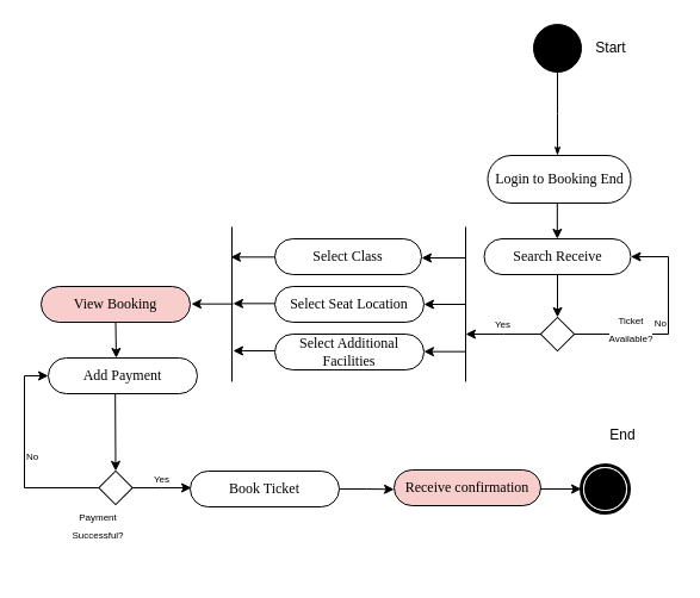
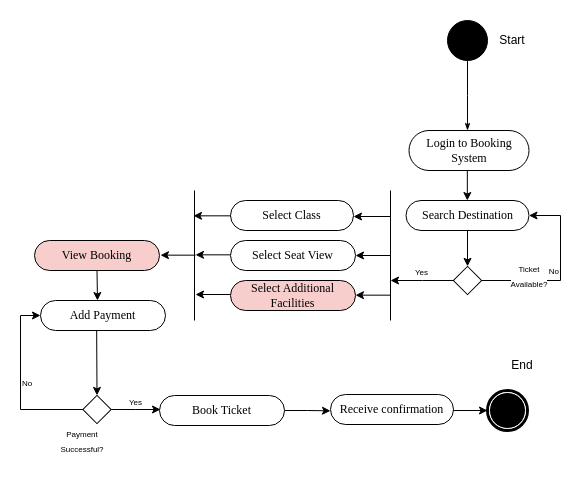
  <mxCell id="0" />
  <mxCell id="1" parent="0" />
  <mxCell id="2" style="edgeStyle=orthogonalEdgeStyle;rounded=0;html=1;labelBackgroundColor=none;startArrow=none;startFill=0;startSize=5;endArrow=classicThin;endFill=1;endSize=5;jettySize=auto;orthogonalLoop=1;strokeWidth=1;fontFamily=Verdana;fontSize=12" parent="1" source="3" edge="1"><mxGeometry relative="1" as="geometry"><mxPoint x="467" as="targetPoint" y="130" /></mxGeometry></mxCell>
  <mxCell id="3" value="S" style="ellipse;whiteSpace=wrap;html=1;rounded=0;shadow=0;comic=0;labelBackgroundColor=none;strokeWidth=1;fillColor=#000000;fontFamily=Verdana;fontSize=12;align=center;" parent="1" vertex="1"><mxGeometry x="447" y="20" width="40" height="40" as="geometry" /></mxCell>
  <mxCell id="4" style="edgeStyle=orthogonalEdgeStyle;rounded=0;orthogonalLoop=1;jettySize=auto;html=1;exitX=0.5;exitY=1;exitDx=0;exitDy=0;startArrow=none;entryX=0;entryY=0;entryDx=0;entryDy=0;" parent="1" source="13" edge="1" target="17"><mxGeometry relative="1" as="geometry"><mxPoint x="467" y="260" as="targetPoint" /></mxGeometry></mxCell>
- <mxCell id="5" value="Login to Booking End" style="rounded=1;whiteSpace=wrap;html=1;shadow=0;comic=0;labelBackgroundColor=none;strokeWidth=1;fontFamily=Verdana;fontSize=12;align=center;arcSize=50;" parent="1" vertex="1"><mxGeometry x="408.5" width="120" height="40" as="geometry" y="130" /></mxCell>
+ <mxCell id="5" value="Login to Booking System" style="rounded=1;whiteSpace=wrap;html=1;shadow=0;comic=0;labelBackgroundColor=none;strokeWidth=1;fontFamily=Verdana;fontSize=12;align=center;arcSize=50;" parent="1" vertex="1"><mxGeometry x="408.5" width="120" height="40" as="geometry" y="130" /></mxCell>
  <mxCell id="6" value="" style="shape=mxgraph.bpmn.shape;html=1;verticalLabelPosition=bottom;labelBackgroundColor=#ffffff;verticalAlign=top;perimeter=ellipsePerimeter;outline=end;symbol=terminate;rounded=0;shadow=0;comic=0;strokeWidth=1;fontFamily=Verdana;fontSize=12;align=center;" parent="1" vertex="1"><mxGeometry x="487" y="390" width="40" height="40" as="geometry" /></mxCell>
  <mxCell id="7" style="edgeStyle=orthogonalEdgeStyle;rounded=0;html=1;exitX=0.75;exitY=1;labelBackgroundColor=none;startArrow=none;startFill=0;startSize=5;endArrow=classicThin;endFill=1;endSize=5;jettySize=auto;orthogonalLoop=1;strokeWidth=1;fontFamily=Verdana;fontSize=12" parent="1" edge="1"><mxGeometry relative="1" as="geometry"><Array as="points"><mxPoint x="360" y="360" /><mxPoint x="565" y="360" /></Array><mxPoint x="398.25" y="480" as="sourcePoint" /></mxGeometry></mxCell>
  <mxCell id="8" value="Start" style="text;html=1;strokeColor=none;fillColor=none;align=center;verticalAlign=middle;whiteSpace=wrap;rounded=0;" parent="1" vertex="1"><mxGeometry x="482" y="25" width="60" height="30" as="geometry" /></mxCell>
  <mxCell id="9" value="" style="endArrow=none;html=1;rounded=0;" parent="1" edge="1"><mxGeometry width="50" height="50" relative="1" as="geometry"><mxPoint x="390" y="320" as="sourcePoint" /><mxPoint x="390" y="190" as="targetPoint" /></mxGeometry></mxCell>
  <mxCell id="10" style="edgeStyle=orthogonalEdgeStyle;rounded=0;orthogonalLoop=1;jettySize=auto;html=1;exitX=1;exitY=0.5;exitDx=0;exitDy=0;entryX=0;entryY=0.5;entryDx=0;entryDy=0;strokeWidth=1;" parent="1" source="11" target="6" edge="1"><mxGeometry relative="1" as="geometry"><Array as="points"><mxPoint x="392" y="409" /><mxPoint x="392" y="410" /></Array></mxGeometry></mxCell>
- <mxCell id="11" value="Receive confirmation" style="rounded=1;whiteSpace=wrap;html=1;shadow=0;comic=0;labelBackgroundColor=none;strokeWidth=1;fontFamily=Verdana;fontSize=12;align=center;arcSize=50;fillColor=#f8cecc;" parent="1" vertex="1"><mxGeometry x="330" y="394" width="123" height="30" as="geometry" /></mxCell>
+ <mxCell id="11" value="Receive confirmation" style="rounded=1;whiteSpace=wrap;html=1;shadow=0;comic=0;labelBackgroundColor=none;strokeWidth=1;fontFamily=Verdana;fontSize=12;align=center;arcSize=50;" parent="1" vertex="1"><mxGeometry x="330" y="394" width="123" height="30" as="geometry" /></mxCell>
  <mxCell id="12" value="End" style="text;html=1;strokeColor=none;fillColor=none;align=center;verticalAlign=middle;whiteSpace=wrap;rounded=0;" parent="1" vertex="1"><mxGeometry x="492" y="350" width="60" height="30" as="geometry" /></mxCell>
- <mxCell id="13" value="Search Receive" style="rounded=1;whiteSpace=wrap;html=1;shadow=0;comic=0;labelBackgroundColor=none;strokeWidth=1;fontFamily=Verdana;fontSize=12;align=center;arcSize=50;" parent="1" vertex="1"><mxGeometry x="405.5" y="200" width="123" height="30" as="geometry" /></mxCell>
- <mxCell id="14" value="Select Seat Location" style="rounded=1;whiteSpace=wrap;html=1;shadow=0;comic=0;labelBackgroundColor=none;strokeWidth=1;fontFamily=Verdana;fontSize=12;align=center;arcSize=50;" vertex="1" parent="1"><mxGeometry x="230" y="240" width="125" height="30" as="geometry" /></mxCell>
+ <mxCell id="13" value="Search Destination" style="rounded=1;whiteSpace=wrap;html=1;shadow=0;comic=0;labelBackgroundColor=none;strokeWidth=1;fontFamily=Verdana;fontSize=12;align=center;arcSize=50;" parent="1" vertex="1"><mxGeometry x="405.5" y="200" width="123" height="30" as="geometry" /></mxCell>
+ <mxCell id="14" value="Select Seat View" style="rounded=1;whiteSpace=wrap;html=1;shadow=0;comic=0;labelBackgroundColor=none;strokeWidth=1;fontFamily=Verdana;fontSize=12;align=center;arcSize=50;" vertex="1" parent="1"><mxGeometry x="230" y="240" width="125" height="30" as="geometry" /></mxCell>
  <mxCell id="15" style="edgeStyle=orthogonalEdgeStyle;rounded=0;orthogonalLoop=1;jettySize=auto;html=1;exitX=0.5;exitY=1;exitDx=0;exitDy=0;startArrow=none;" edge="1" parent="1"><mxGeometry relative="1" as="geometry"><mxPoint x="466.83" y="200" as="targetPoint" /><mxPoint x="466.83" y="170" as="sourcePoint" /></mxGeometry></mxCell>
  <mxCell id="16" value="No" style="edgeStyle=orthogonalEdgeStyle;rounded=0;orthogonalLoop=1;jettySize=auto;html=1;exitX=1;exitY=0;exitDx=0;exitDy=0;entryX=1;entryY=0.5;entryDx=0;entryDy=0;fontSize=8;labelPosition=left;verticalLabelPosition=middle;align=right;verticalAlign=middle;" edge="1" parent="1" source="17" target="13"><mxGeometry relative="1" as="geometry"><Array as="points"><mxPoint x="560" y="280" /><mxPoint x="560" y="215" /></Array></mxGeometry></mxCell>
  <mxCell id="17" value="" style="rounded=0;whiteSpace=wrap;html=1;fontSize=16;rotation=45;labelPosition=right;verticalLabelPosition=middle;align=left;verticalAlign=middle;" vertex="1" parent="1"><mxGeometry x="457" y="270" width="20" height="20" as="geometry" /></mxCell>
  <mxCell id="18" value="&lt;span style=&quot;text-align: left; background-color: rgb(255, 255, 255);&quot;&gt;&lt;font style=&quot;font-size: 8px;&quot;&gt;Ticket Available?&lt;/font&gt;&lt;/span&gt;" style="text;html=1;align=center;verticalAlign=middle;whiteSpace=wrap;rounded=0;" vertex="1" parent="1"><mxGeometry x="498.5" y="260" width="60" height="30" as="geometry" /></mxCell>
  <mxCell id="19" value="&lt;font style=&quot;font-size: 8px;&quot;&gt;Yes&lt;/font&gt;" style="edgeStyle=orthogonalEdgeStyle;rounded=0;orthogonalLoop=1;jettySize=auto;html=1;startArrow=none;labelPosition=center;verticalLabelPosition=top;align=center;verticalAlign=bottom;exitX=0;exitY=1;exitDx=0;exitDy=0;" edge="1" parent="1" source="17"><mxGeometry relative="1" as="geometry"><mxPoint x="390" y="280" as="targetPoint" /><mxPoint x="460" y="310" as="sourcePoint" /></mxGeometry></mxCell>
  <mxCell id="20" value="Select Class" style="rounded=1;whiteSpace=wrap;html=1;shadow=0;comic=0;labelBackgroundColor=none;strokeWidth=1;fontFamily=Verdana;fontSize=12;align=center;arcSize=50;" vertex="1" parent="1"><mxGeometry x="230" y="200" width="123" height="30" as="geometry" /></mxCell>
- <mxCell id="21" value="Select Additional Facilities" style="rounded=1;whiteSpace=wrap;html=1;shadow=0;comic=0;labelBackgroundColor=none;strokeWidth=1;fontFamily=Verdana;fontSize=12;align=center;arcSize=50;" vertex="1" parent="1"><mxGeometry x="230" y="280" width="125" height="30" as="geometry" /></mxCell>
+ <mxCell id="21" value="Select Additional Facilities" style="rounded=1;whiteSpace=wrap;html=1;shadow=0;comic=0;labelBackgroundColor=none;strokeWidth=1;fontFamily=Verdana;fontSize=12;align=center;arcSize=50;fillColor=#f8cecc;" vertex="1" parent="1"><mxGeometry x="230" y="280" width="125" height="30" as="geometry" /></mxCell>
  <mxCell id="22" value="" style="endArrow=classic;html=1;rounded=0;fontSize=8;" edge="1" parent="1"><mxGeometry width="50" height="50" relative="1" as="geometry"><mxPoint x="390" y="216" as="sourcePoint" /><mxPoint x="353" y="216" as="targetPoint" /></mxGeometry></mxCell>
  <mxCell id="23" value="" style="endArrow=classic;html=1;rounded=0;fontSize=8;" edge="1" parent="1"><mxGeometry width="50" height="50" relative="1" as="geometry"><mxPoint x="390" y="255" as="sourcePoint" /><mxPoint x="355" y="255" as="targetPoint" /></mxGeometry></mxCell>
  <mxCell id="24" value="" style="endArrow=classic;html=1;rounded=0;fontSize=8;" edge="1" parent="1"><mxGeometry width="50" height="50" relative="1" as="geometry"><mxPoint x="390" y="294.67" as="sourcePoint" /><mxPoint x="355" y="294.67" as="targetPoint" /></mxGeometry></mxCell>
  <mxCell id="25" value="" style="endArrow=classic;html=1;rounded=0;fontSize=8;" edge="1" parent="1"><mxGeometry width="50" height="50" relative="1" as="geometry"><mxPoint x="230" y="215.33" as="sourcePoint" /><mxPoint x="193" y="215.33" as="targetPoint" /></mxGeometry></mxCell>
  <mxCell id="26" value="" style="endArrow=classic;html=1;rounded=0;fontSize=8;" edge="1" parent="1"><mxGeometry width="50" height="50" relative="1" as="geometry"><mxPoint x="230" y="254.33" as="sourcePoint" /><mxPoint x="195" y="254.33" as="targetPoint" /></mxGeometry></mxCell>
  <mxCell id="27" value="" style="endArrow=classic;html=1;rounded=0;fontSize=8;" edge="1" parent="1"><mxGeometry width="50" height="50" relative="1" as="geometry"><mxPoint x="230" y="294" as="sourcePoint" /><mxPoint x="195" y="294" as="targetPoint" /></mxGeometry></mxCell>
  <mxCell id="28" value="" style="endArrow=none;html=1;rounded=0;" edge="1" parent="1"><mxGeometry width="50" height="50" relative="1" as="geometry"><mxPoint x="194" y="320" as="sourcePoint" /><mxPoint x="194" y="190" as="targetPoint" /></mxGeometry></mxCell>
  <mxCell id="29" value="" style="endArrow=classic;html=1;rounded=0;fontSize=8;" edge="1" parent="1"><mxGeometry width="50" height="50" relative="1" as="geometry"><mxPoint x="195" y="254.67" as="sourcePoint" /><mxPoint x="160" y="254.67" as="targetPoint" /></mxGeometry></mxCell>
  <mxCell id="30" value="View Booking" style="rounded=1;whiteSpace=wrap;html=1;shadow=0;comic=0;labelBackgroundColor=none;strokeWidth=1;fontFamily=Verdana;fontSize=12;align=center;arcSize=50;fillColor=#f8cecc;" vertex="1" parent="1"><mxGeometry x="34" y="240" width="125" height="30" as="geometry" /></mxCell>
  <mxCell id="31" value="" style="endArrow=classic;html=1;rounded=0;fontSize=8;exitX=0.5;exitY=1;exitDx=0;exitDy=0;" edge="1" parent="1" source="30"><mxGeometry width="50" height="50" relative="1" as="geometry"><mxPoint x="95" y="294.67" as="sourcePoint" /><mxPoint x="97" y="300" as="targetPoint" /></mxGeometry></mxCell>
  <mxCell id="32" value="Add Payment" style="rounded=1;whiteSpace=wrap;html=1;shadow=0;comic=0;labelBackgroundColor=none;strokeWidth=1;fontFamily=Verdana;fontSize=12;align=center;arcSize=50;" vertex="1" parent="1"><mxGeometry x="40" y="300" width="125" height="30" as="geometry" /></mxCell>
  <mxCell id="33" value="" style="endArrow=classic;html=1;rounded=0;fontSize=8;exitX=0.5;exitY=1;exitDx=0;exitDy=0;entryX=0;entryY=0;entryDx=0;entryDy=0;" edge="1" parent="1" target="36"><mxGeometry width="50" height="50" relative="1" as="geometry"><mxPoint x="96.17" y="330" as="sourcePoint" /><mxPoint x="96.67" y="360" as="targetPoint" /></mxGeometry></mxCell>
  <mxCell id="34" value="No" style="edgeStyle=orthogonalEdgeStyle;rounded=0;orthogonalLoop=1;jettySize=auto;html=1;exitX=0;exitY=1;exitDx=0;exitDy=0;entryX=0;entryY=0.5;entryDx=0;entryDy=0;fontSize=8;labelPosition=right;verticalLabelPosition=middle;align=left;verticalAlign=middle;" edge="1" parent="1" source="36" target="32"><mxGeometry relative="1" as="geometry"><Array as="points"><mxPoint x="20" y="409" /><mxPoint x="20" y="315" /></Array></mxGeometry></mxCell>
  <mxCell id="35" value="Yes" style="edgeStyle=orthogonalEdgeStyle;rounded=0;orthogonalLoop=1;jettySize=auto;html=1;exitX=1;exitY=0;exitDx=0;exitDy=0;fontSize=8;labelPosition=center;verticalLabelPosition=top;align=center;verticalAlign=bottom;" edge="1" parent="1" source="36"><mxGeometry relative="1" as="geometry"><mxPoint x="160" y="409" as="targetPoint" /></mxGeometry></mxCell>
  <mxCell id="36" value="" style="rounded=0;whiteSpace=wrap;html=1;fontSize=16;rotation=45;labelPosition=right;verticalLabelPosition=middle;align=left;verticalAlign=middle;" vertex="1" parent="1"><mxGeometry x="86.5" y="399" width="20" height="20" as="geometry" /></mxCell>
  <mxCell id="37" value="&lt;span style=&quot;text-align: left; background-color: rgb(255, 255, 255);&quot;&gt;&lt;font style=&quot;font-size: 8px;&quot;&gt;Payment &lt;br&gt;Successful?&lt;/font&gt;&lt;/span&gt;" style="text;html=1;align=center;verticalAlign=middle;whiteSpace=wrap;rounded=0;" vertex="1" parent="1"><mxGeometry x="51.5" y="425" width="60" height="30" as="geometry" /></mxCell>
  <mxCell id="38" style="edgeStyle=orthogonalEdgeStyle;rounded=0;orthogonalLoop=1;jettySize=auto;html=1;exitX=1;exitY=0.5;exitDx=0;exitDy=0;fontSize=8;" edge="1" parent="1" source="39"><mxGeometry relative="1" as="geometry"><mxPoint x="330" y="410.333" as="targetPoint" /></mxGeometry></mxCell>
  <mxCell id="39" value="Book Ticket" style="rounded=1;whiteSpace=wrap;html=1;shadow=0;comic=0;labelBackgroundColor=none;strokeWidth=1;fontFamily=Verdana;fontSize=12;align=center;arcSize=50;" vertex="1" parent="1"><mxGeometry x="159" y="395" width="125" height="30" as="geometry" /></mxCell>
